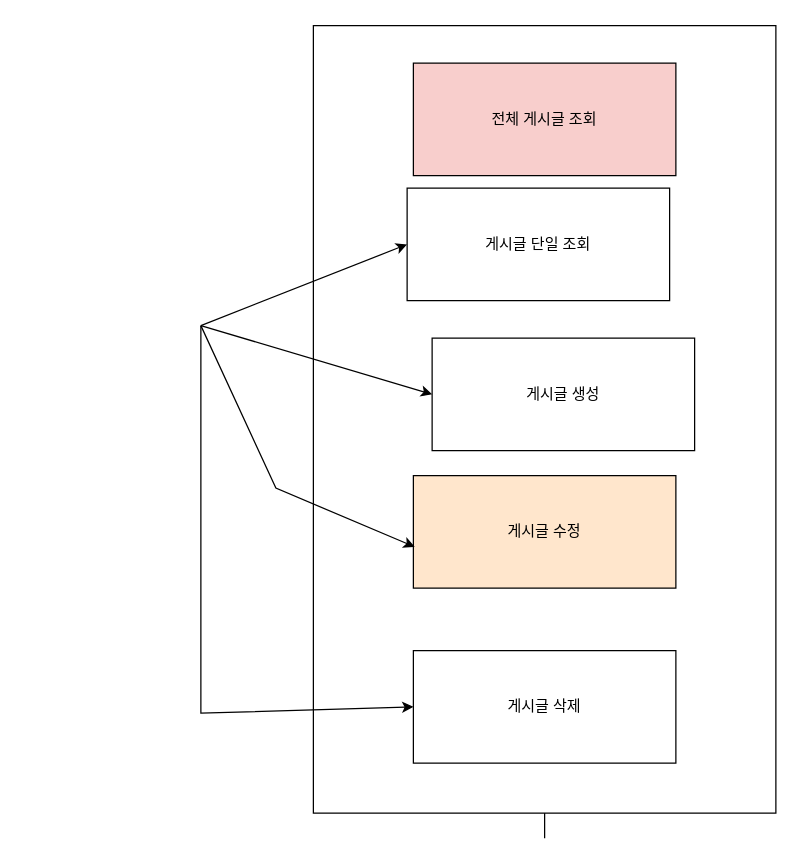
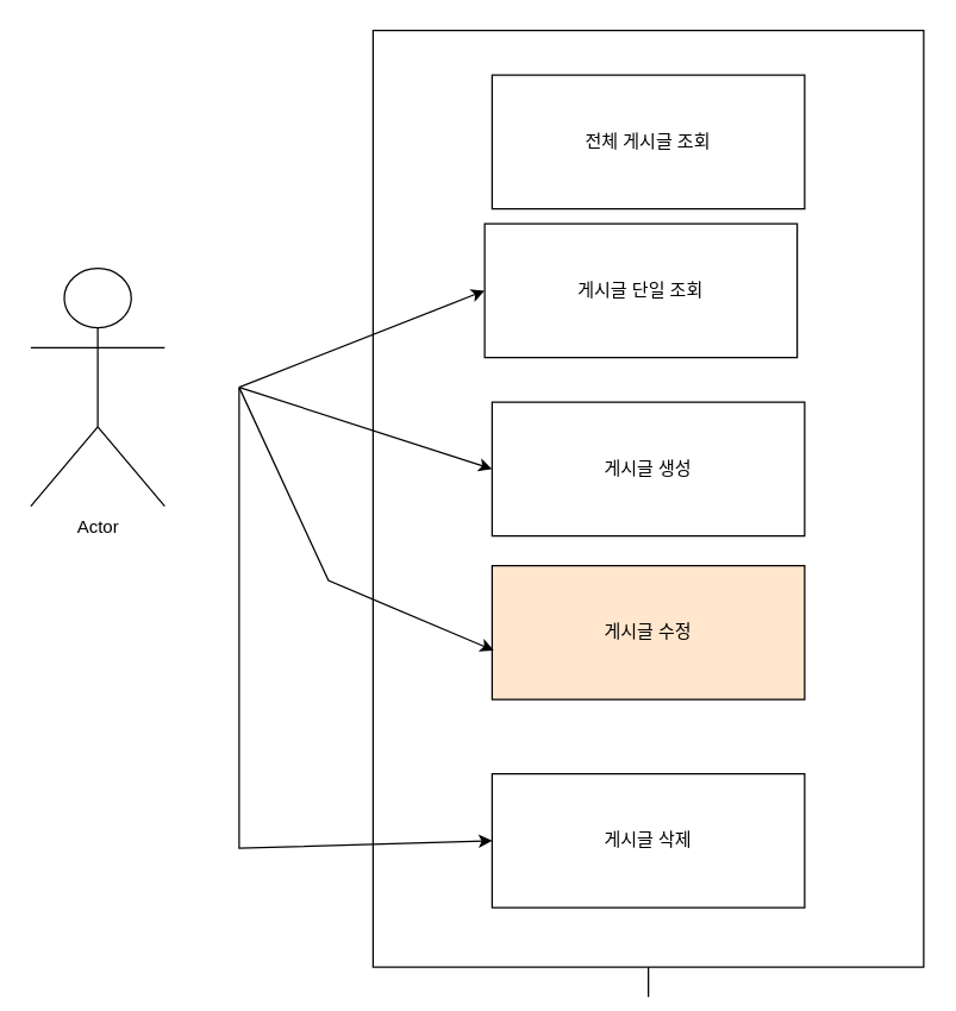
  <mxCell id="0" />
  <mxCell id="1" parent="0" />
+ <mxCell id="2" value="Actor" style="shape=umlActor;verticalLabelPosition=bottom;verticalAlign=top;html=1;outlineConnect=0;" vertex="1" parent="1"><mxGeometry x="20" y="180" width="90" height="160" as="geometry" /></mxCell>
  <mxCell id="3" style="edgeStyle=orthogonalEdgeStyle;rounded=0;orthogonalLoop=1;jettySize=auto;html=1;exitX=0.5;exitY=1;exitDx=0;exitDy=0;" edge="1" parent="1" source="4"><mxGeometry relative="1" as="geometry"><mxPoint x="435" y="540" as="targetPoint" /></mxGeometry></mxCell>
  <mxCell id="4" value="" style="rounded=0;whiteSpace=wrap;html=1;" vertex="1" parent="1"><mxGeometry x="250" y="20" width="370" height="630" as="geometry" /></mxCell>
- <mxCell id="5" value="전체 게시글 조회" style="rounded=0;whiteSpace=wrap;html=1;fillColor=#f8cecc;" vertex="1" parent="1"><mxGeometry x="330" y="50" width="210" height="90" as="geometry" /></mxCell>
+ <mxCell id="5" value="전체 게시글 조회" style="rounded=0;whiteSpace=wrap;html=1;" vertex="1" parent="1"><mxGeometry x="330" y="50" width="210" height="90" as="geometry" /></mxCell>
  <mxCell id="6" value="게시글 단일 조회" style="rounded=0;whiteSpace=wrap;html=1;" vertex="1" parent="1"><mxGeometry x="325" y="150" width="210" height="90" as="geometry" /></mxCell>
  <mxCell id="7" value="게시글 삭제" style="rounded=0;whiteSpace=wrap;html=1;" vertex="1" parent="1"><mxGeometry x="330" y="520" width="210" height="90" as="geometry" /></mxCell>
- <mxCell id="8" value="게시글 생성" style="rounded=0;whiteSpace=wrap;html=1;" vertex="1" parent="1"><mxGeometry x="345" y="270" width="210" height="90" as="geometry" /></mxCell>
+ <mxCell id="8" value="게시글 생성" style="rounded=0;whiteSpace=wrap;html=1;" vertex="1" parent="1"><mxGeometry x="330" y="270" width="210" height="90" as="geometry" /></mxCell>
  <mxCell id="9" value="게시글 수정" style="rounded=0;whiteSpace=wrap;html=1;fillColor=#ffe6cc;" vertex="1" parent="1"><mxGeometry x="330" y="380" width="210" height="90" as="geometry" /></mxCell>
  <mxCell id="10" value="" style="endArrow=classic;html=1;rounded=0;entryX=0;entryY=0.5;entryDx=0;entryDy=0;" edge="1" parent="1" target="6"><mxGeometry width="50" height="50" relative="1" as="geometry"><mxPoint x="160" y="260" as="sourcePoint" /><mxPoint x="580" y="250" as="targetPoint" /></mxGeometry></mxCell>
  <mxCell id="11" value="" style="endArrow=classic;html=1;rounded=0;entryX=0;entryY=0.5;entryDx=0;entryDy=0;" edge="1" parent="1" target="8"><mxGeometry width="50" height="50" relative="1" as="geometry"><mxPoint x="160" y="260" as="sourcePoint" /><mxPoint x="340" y="225" as="targetPoint" /></mxGeometry></mxCell>
  <mxCell id="12" value="" style="endArrow=classic;html=1;rounded=0;entryX=0.005;entryY=0.633;entryDx=0;entryDy=0;entryPerimeter=0;" edge="1" parent="1" target="9"><mxGeometry width="50" height="50" relative="1" as="geometry"><mxPoint x="160" y="260" as="sourcePoint" /><mxPoint x="340" y="325" as="targetPoint" /><Array as="points"><mxPoint x="220" y="390" /></Array></mxGeometry></mxCell>
  <mxCell id="13" value="" style="endArrow=classic;html=1;rounded=0;entryX=0;entryY=0.5;entryDx=0;entryDy=0;" edge="1" parent="1"><mxGeometry width="50" height="50" relative="1" as="geometry"><mxPoint x="160" y="260" as="sourcePoint" /><mxPoint x="330" y="565" as="targetPoint" /><Array as="points"><mxPoint x="160" y="570" /></Array></mxGeometry></mxCell>
